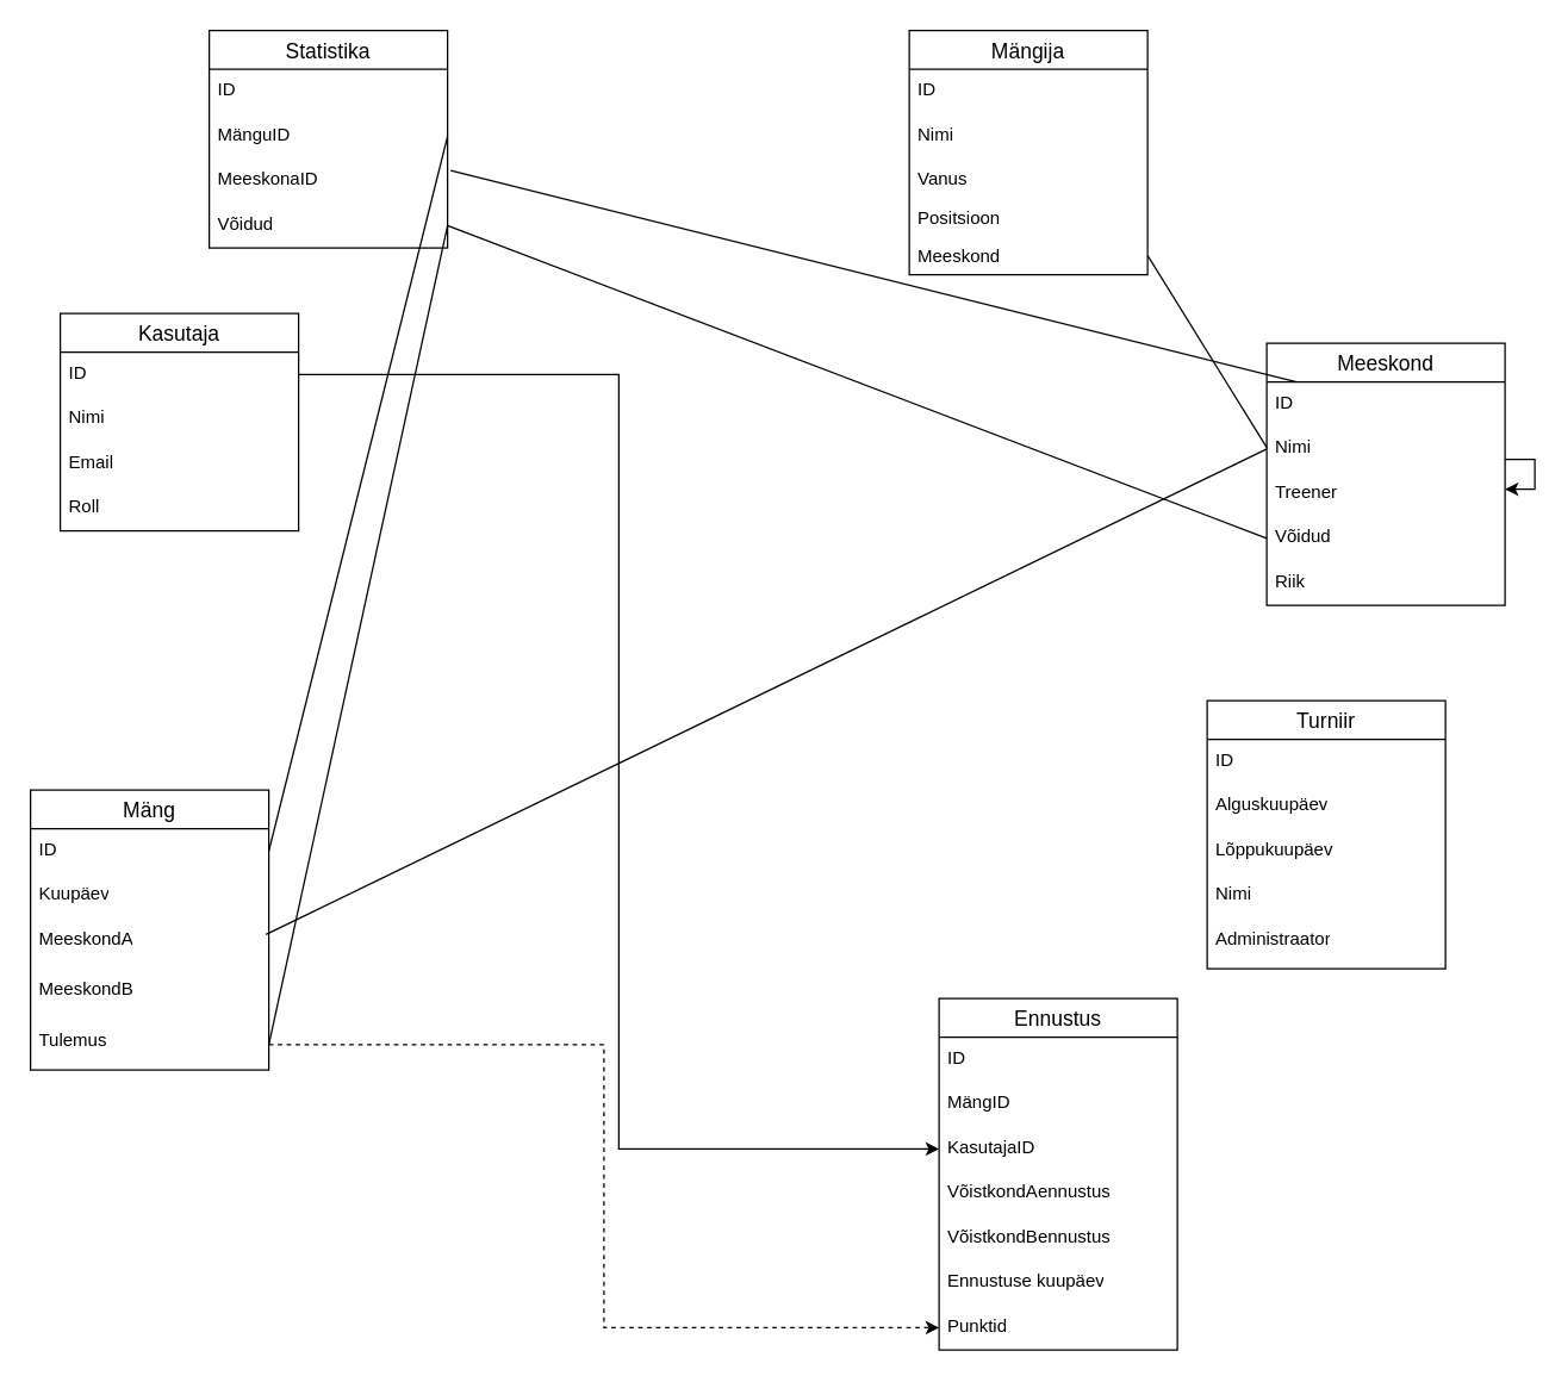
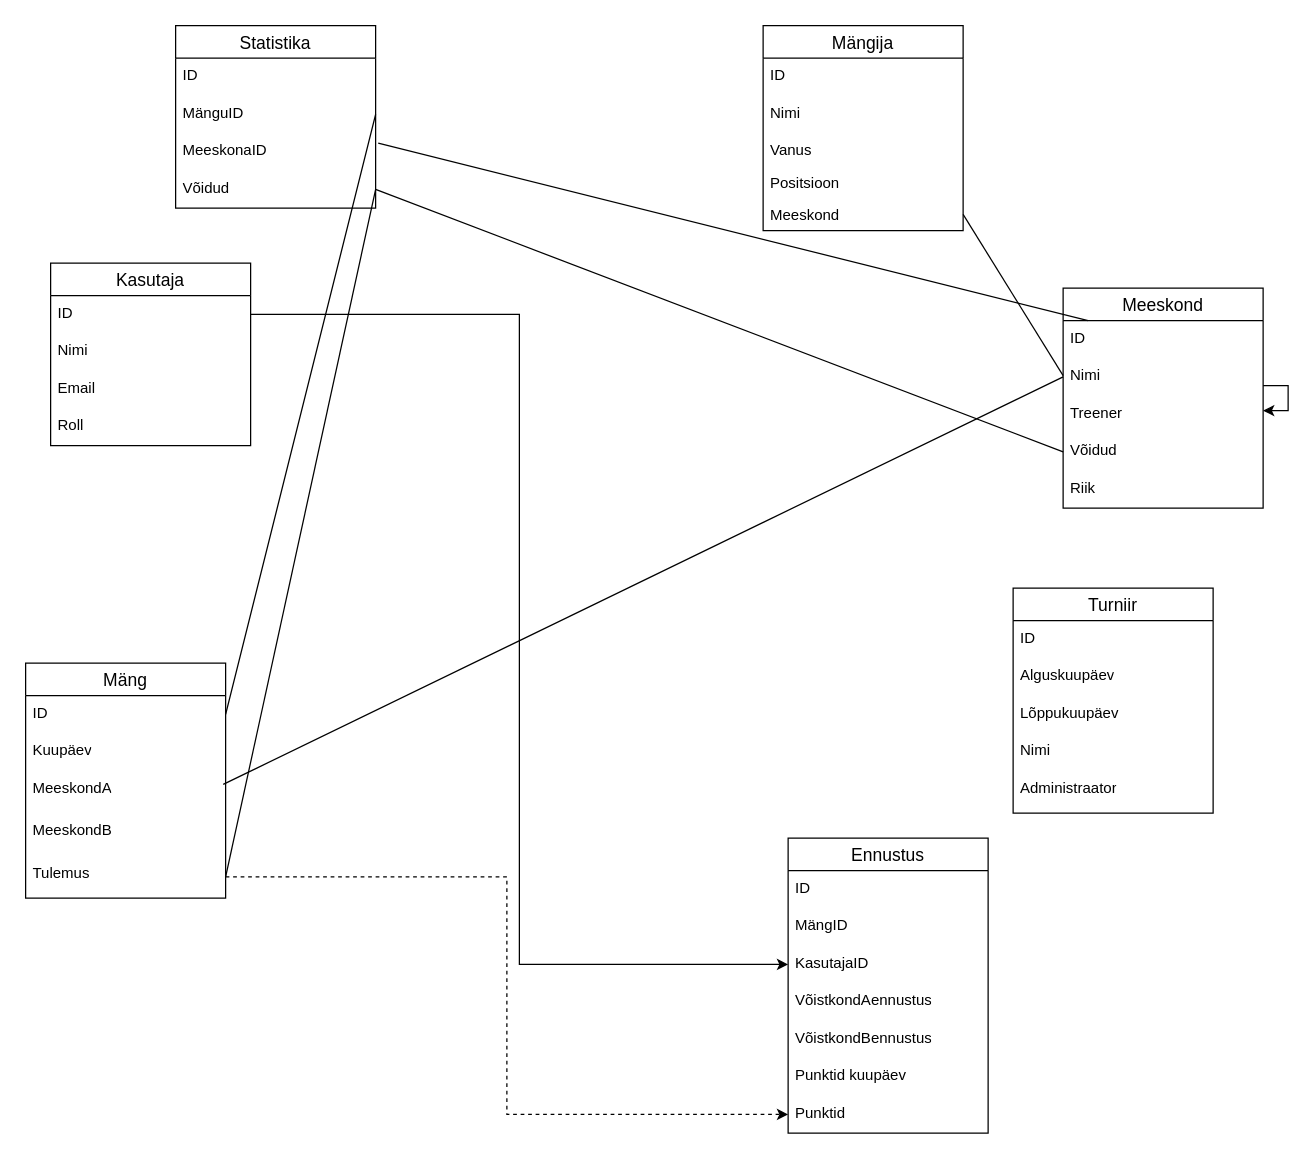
  <mxCell id="0" />
  <mxCell id="1" parent="0" />
  <mxCell id="2" value="Mängija" style="swimlane;fontStyle=0;childLayout=stackLayout;horizontal=1;startSize=26;horizontalStack=0;resizeParent=1;resizeParentMax=0;resizeLast=0;collapsible=1;marginBottom=0;align=center;fontSize=14;" vertex="1" parent="1"><mxGeometry x="610" y="20" width="160" height="164" as="geometry" /></mxCell>
  <mxCell id="3" value="ID" style="text;strokeColor=none;fillColor=none;spacingLeft=4;spacingRight=4;overflow=hidden;rotatable=0;points=[[0,0.5],[1,0.5]];portConstraint=eastwest;fontSize=12;whiteSpace=wrap;html=1;" vertex="1" parent="2"><mxGeometry y="26" width="160" height="30" as="geometry" /></mxCell>
  <mxCell id="4" value="Nimi" style="text;strokeColor=none;fillColor=none;spacingLeft=4;spacingRight=4;overflow=hidden;rotatable=0;points=[[0,0.5],[1,0.5]];portConstraint=eastwest;fontSize=12;whiteSpace=wrap;html=1;" vertex="1" parent="2"><mxGeometry y="56" width="160" height="30" as="geometry" /></mxCell>
  <mxCell id="5" value="Vanus" style="text;strokeColor=none;fillColor=none;spacingLeft=4;spacingRight=4;overflow=hidden;rotatable=0;points=[[0,0.5],[1,0.5]];portConstraint=eastwest;fontSize=12;whiteSpace=wrap;html=1;" vertex="1" parent="2"><mxGeometry y="86" width="160" height="26" as="geometry" /></mxCell>
  <mxCell id="6" value="Positsioon" style="text;strokeColor=none;fillColor=none;spacingLeft=4;spacingRight=4;overflow=hidden;rotatable=0;points=[[0,0.5],[1,0.5]];portConstraint=eastwest;fontSize=12;whiteSpace=wrap;html=1;" vertex="1" parent="2"><mxGeometry y="112" width="160" height="26" as="geometry" /></mxCell>
  <mxCell id="7" value="Meeskond" style="text;strokeColor=none;fillColor=none;spacingLeft=4;spacingRight=4;overflow=hidden;rotatable=0;points=[[0,0.5],[1,0.5]];portConstraint=eastwest;fontSize=12;whiteSpace=wrap;html=1;" vertex="1" parent="2"><mxGeometry y="138" width="160" height="26" as="geometry" /></mxCell>
  <mxCell id="8" value="Meeskond" style="swimlane;fontStyle=0;childLayout=stackLayout;horizontal=1;startSize=26;horizontalStack=0;resizeParent=1;resizeParentMax=0;resizeLast=0;collapsible=1;marginBottom=0;align=center;fontSize=14;" vertex="1" parent="1"><mxGeometry x="850" y="230" width="160" height="176" as="geometry" /></mxCell>
  <mxCell id="9" value="ID" style="text;strokeColor=none;fillColor=none;spacingLeft=4;spacingRight=4;overflow=hidden;rotatable=0;points=[[0,0.5],[1,0.5]];portConstraint=eastwest;fontSize=12;whiteSpace=wrap;html=1;" vertex="1" parent="8"><mxGeometry y="26" width="160" height="30" as="geometry" /></mxCell>
  <mxCell id="10" value="Nimi" style="text;strokeColor=none;fillColor=none;spacingLeft=4;spacingRight=4;overflow=hidden;rotatable=0;points=[[0,0.5],[1,0.5]];portConstraint=eastwest;fontSize=12;whiteSpace=wrap;html=1;" vertex="1" parent="8"><mxGeometry y="56" width="160" height="30" as="geometry" /></mxCell>
  <mxCell id="11" value="Treener" style="text;strokeColor=none;fillColor=none;spacingLeft=4;spacingRight=4;overflow=hidden;rotatable=0;points=[[0,0.5],[1,0.5]];portConstraint=eastwest;fontSize=12;whiteSpace=wrap;html=1;" vertex="1" parent="8"><mxGeometry y="86" width="160" height="30" as="geometry" /></mxCell>
  <mxCell id="12" value="Võidud" style="text;strokeColor=none;fillColor=none;spacingLeft=4;spacingRight=4;overflow=hidden;rotatable=0;points=[[0,0.5],[1,0.5]];portConstraint=eastwest;fontSize=12;whiteSpace=wrap;html=1;" vertex="1" parent="8"><mxGeometry y="116" width="160" height="30" as="geometry" /></mxCell>
  <mxCell id="13" value="Riik" style="text;strokeColor=none;fillColor=none;spacingLeft=4;spacingRight=4;overflow=hidden;rotatable=0;points=[[0,0.5],[1,0.5]];portConstraint=eastwest;fontSize=12;whiteSpace=wrap;html=1;" vertex="1" parent="8"><mxGeometry y="146" width="160" height="30" as="geometry" /></mxCell>
  <mxCell id="14" value="Statistika" style="swimlane;fontStyle=0;childLayout=stackLayout;horizontal=1;startSize=26;horizontalStack=0;resizeParent=1;resizeParentMax=0;resizeLast=0;collapsible=1;marginBottom=0;align=center;fontSize=14;" vertex="1" parent="1"><mxGeometry x="140" y="20" width="160" height="146" as="geometry" /></mxCell>
  <mxCell id="15" value="ID" style="text;strokeColor=none;fillColor=none;spacingLeft=4;spacingRight=4;overflow=hidden;rotatable=0;points=[[0,0.5],[1,0.5]];portConstraint=eastwest;fontSize=12;whiteSpace=wrap;html=1;" vertex="1" parent="14"><mxGeometry y="26" width="160" height="30" as="geometry" /></mxCell>
  <mxCell id="16" value="MänguID" style="text;strokeColor=none;fillColor=none;spacingLeft=4;spacingRight=4;overflow=hidden;rotatable=0;points=[[0,0.5],[1,0.5]];portConstraint=eastwest;fontSize=12;whiteSpace=wrap;html=1;" vertex="1" parent="14"><mxGeometry y="56" width="160" height="30" as="geometry" /></mxCell>
  <mxCell id="17" value="MeeskonaID" style="text;strokeColor=none;fillColor=none;spacingLeft=4;spacingRight=4;overflow=hidden;rotatable=0;points=[[0,0.5],[1,0.5]];portConstraint=eastwest;fontSize=12;whiteSpace=wrap;html=1;" vertex="1" parent="14"><mxGeometry y="86" width="160" height="30" as="geometry" /></mxCell>
  <mxCell id="18" value="Võidud" style="text;strokeColor=none;fillColor=none;spacingLeft=4;spacingRight=4;overflow=hidden;rotatable=0;points=[[0,0.5],[1,0.5]];portConstraint=eastwest;fontSize=12;whiteSpace=wrap;html=1;" vertex="1" parent="14"><mxGeometry y="116" width="160" height="30" as="geometry" /></mxCell>
  <mxCell id="19" value="Mäng" style="swimlane;fontStyle=0;childLayout=stackLayout;horizontal=1;startSize=26;horizontalStack=0;resizeParent=1;resizeParentMax=0;resizeLast=0;collapsible=1;marginBottom=0;align=center;fontSize=14;" vertex="1" parent="1"><mxGeometry x="20" y="530" width="160" height="188" as="geometry" /></mxCell>
  <mxCell id="20" value="ID" style="text;strokeColor=none;fillColor=none;spacingLeft=4;spacingRight=4;overflow=hidden;rotatable=0;points=[[0,0.5],[1,0.5]];portConstraint=eastwest;fontSize=12;whiteSpace=wrap;html=1;" vertex="1" parent="19"><mxGeometry y="26" width="160" height="30" as="geometry" /></mxCell>
  <mxCell id="21" value="Kuupäev" style="text;strokeColor=none;fillColor=none;spacingLeft=4;spacingRight=4;overflow=hidden;rotatable=0;points=[[0,0.5],[1,0.5]];portConstraint=eastwest;fontSize=12;whiteSpace=wrap;html=1;" vertex="1" parent="19"><mxGeometry y="56" width="160" height="30" as="geometry" /></mxCell>
  <mxCell id="22" value="MeeskondA" style="text;strokeColor=none;fillColor=none;spacingLeft=4;spacingRight=4;overflow=hidden;rotatable=0;points=[[0,0.5],[1,0.5]];portConstraint=eastwest;fontSize=12;whiteSpace=wrap;html=1;" vertex="1" parent="19"><mxGeometry y="86" width="160" height="34" as="geometry" /></mxCell>
  <mxCell id="23" value="MeeskondB" style="text;strokeColor=none;fillColor=none;spacingLeft=4;spacingRight=4;overflow=hidden;rotatable=0;points=[[0,0.5],[1,0.5]];portConstraint=eastwest;fontSize=12;whiteSpace=wrap;html=1;" vertex="1" parent="19"><mxGeometry y="120" width="160" height="34" as="geometry" /></mxCell>
  <mxCell id="24" value="Tulemus" style="text;strokeColor=none;fillColor=none;spacingLeft=4;spacingRight=4;overflow=hidden;rotatable=0;points=[[0,0.5],[1,0.5]];portConstraint=eastwest;fontSize=12;whiteSpace=wrap;html=1;" vertex="1" parent="19"><mxGeometry y="154" width="160" height="34" as="geometry" /></mxCell>
  <mxCell id="25" value="" style="endArrow=none;html=1;rounded=0;entryX=0;entryY=0.5;entryDx=0;entryDy=0;exitX=0.988;exitY=0.324;exitDx=0;exitDy=0;exitPerimeter=0;" edge="1" parent="1" source="22" target="10"><mxGeometry width="50" height="50" relative="1" as="geometry"><mxPoint x="470" y="276" as="sourcePoint" /><mxPoint x="520" y="226" as="targetPoint" /></mxGeometry></mxCell>
  <mxCell id="26" value="" style="endArrow=none;html=1;rounded=0;entryX=1.013;entryY=0.267;entryDx=0;entryDy=0;entryPerimeter=0;" edge="1" parent="1" source="9" target="17"><mxGeometry width="50" height="50" relative="1" as="geometry"><mxPoint x="380" y="300" as="sourcePoint" /><mxPoint x="430" y="250" as="targetPoint" /></mxGeometry></mxCell>
  <mxCell id="27" value="" style="endArrow=none;html=1;rounded=0;entryX=0;entryY=0.5;entryDx=0;entryDy=0;exitX=1;exitY=0.5;exitDx=0;exitDy=0;" edge="1" parent="1" source="18" target="12"><mxGeometry width="50" height="50" relative="1" as="geometry"><mxPoint x="230" y="326" as="sourcePoint" /><mxPoint x="492" y="90" as="targetPoint" /></mxGeometry></mxCell>
  <mxCell id="28" value="" style="endArrow=none;html=1;rounded=0;entryX=1;entryY=0.5;entryDx=0;entryDy=0;exitX=1;exitY=0.5;exitDx=0;exitDy=0;" edge="1" parent="1" source="20" target="16"><mxGeometry width="50" height="50" relative="1" as="geometry"><mxPoint x="338" y="477" as="sourcePoint" /><mxPoint x="600" y="241" as="targetPoint" /></mxGeometry></mxCell>
  <mxCell id="29" value="" style="endArrow=none;html=1;rounded=0;exitX=1;exitY=0.5;exitDx=0;exitDy=0;" edge="1" parent="1" source="7"><mxGeometry width="50" height="50" relative="1" as="geometry"><mxPoint x="435" y="621" as="sourcePoint" /><mxPoint x="850" y="300" as="targetPoint" /></mxGeometry></mxCell>
  <mxCell id="30" value="" style="endArrow=none;html=1;rounded=0;entryX=1;entryY=0.5;entryDx=0;entryDy=0;exitX=1;exitY=0.5;exitDx=0;exitDy=0;" edge="1" parent="1" source="24" target="18"><mxGeometry width="50" height="50" relative="1" as="geometry"><mxPoint x="290" y="586" as="sourcePoint" /><mxPoint x="552" y="350" as="targetPoint" /></mxGeometry></mxCell>
  <mxCell id="31" value="Turniir" style="swimlane;fontStyle=0;childLayout=stackLayout;horizontal=1;startSize=26;horizontalStack=0;resizeParent=1;resizeParentMax=0;resizeLast=0;collapsible=1;marginBottom=0;align=center;fontSize=14;" vertex="1" parent="1"><mxGeometry x="810" y="470" width="160" height="180" as="geometry" /></mxCell>
  <mxCell id="32" value="ID" style="text;strokeColor=none;fillColor=none;spacingLeft=4;spacingRight=4;overflow=hidden;rotatable=0;points=[[0,0.5],[1,0.5]];portConstraint=eastwest;fontSize=12;whiteSpace=wrap;html=1;" vertex="1" parent="31"><mxGeometry y="26" width="160" height="30" as="geometry" /></mxCell>
  <mxCell id="33" value="Alguskuupäev" style="text;strokeColor=none;fillColor=none;spacingLeft=4;spacingRight=4;overflow=hidden;rotatable=0;points=[[0,0.5],[1,0.5]];portConstraint=eastwest;fontSize=12;whiteSpace=wrap;html=1;" vertex="1" parent="31"><mxGeometry y="56" width="160" height="30" as="geometry" /></mxCell>
  <mxCell id="34" value="Lõppukuupäev" style="text;strokeColor=none;fillColor=none;spacingLeft=4;spacingRight=4;overflow=hidden;rotatable=0;points=[[0,0.5],[1,0.5]];portConstraint=eastwest;fontSize=12;whiteSpace=wrap;html=1;" vertex="1" parent="31"><mxGeometry y="86" width="160" height="30" as="geometry" /></mxCell>
  <mxCell id="35" value="Nimi " style="text;strokeColor=none;fillColor=none;spacingLeft=4;spacingRight=4;overflow=hidden;rotatable=0;points=[[0,0.5],[1,0.5]];portConstraint=eastwest;fontSize=12;whiteSpace=wrap;html=1;" vertex="1" parent="31"><mxGeometry y="116" width="160" height="30" as="geometry" /></mxCell>
  <mxCell id="36" value="Administraator " style="text;strokeColor=none;fillColor=none;spacingLeft=4;spacingRight=4;overflow=hidden;rotatable=0;points=[[0,0.5],[1,0.5]];portConstraint=eastwest;fontSize=12;whiteSpace=wrap;html=1;" vertex="1" parent="31"><mxGeometry y="146" width="160" height="34" as="geometry" /></mxCell>
  <mxCell id="37" value="Kasutaja" style="swimlane;fontStyle=0;childLayout=stackLayout;horizontal=1;startSize=26;horizontalStack=0;resizeParent=1;resizeParentMax=0;resizeLast=0;collapsible=1;marginBottom=0;align=center;fontSize=14;" vertex="1" parent="1"><mxGeometry x="40" y="210" width="160" height="146" as="geometry" /></mxCell>
  <mxCell id="38" value="ID" style="text;strokeColor=none;fillColor=none;spacingLeft=4;spacingRight=4;overflow=hidden;rotatable=0;points=[[0,0.5],[1,0.5]];portConstraint=eastwest;fontSize=12;whiteSpace=wrap;html=1;" vertex="1" parent="37"><mxGeometry y="26" width="160" height="30" as="geometry" /></mxCell>
  <mxCell id="39" value="Nimi" style="text;strokeColor=none;fillColor=none;spacingLeft=4;spacingRight=4;overflow=hidden;rotatable=0;points=[[0,0.5],[1,0.5]];portConstraint=eastwest;fontSize=12;whiteSpace=wrap;html=1;" vertex="1" parent="37"><mxGeometry y="56" width="160" height="30" as="geometry" /></mxCell>
  <mxCell id="40" value="Email" style="text;strokeColor=none;fillColor=none;spacingLeft=4;spacingRight=4;overflow=hidden;rotatable=0;points=[[0,0.5],[1,0.5]];portConstraint=eastwest;fontSize=12;whiteSpace=wrap;html=1;" vertex="1" parent="37"><mxGeometry y="86" width="160" height="30" as="geometry" /></mxCell>
  <mxCell id="41" value="Roll" style="text;strokeColor=none;fillColor=none;spacingLeft=4;spacingRight=4;overflow=hidden;rotatable=0;points=[[0,0.5],[1,0.5]];portConstraint=eastwest;fontSize=12;whiteSpace=wrap;html=1;" vertex="1" parent="37"><mxGeometry y="116" width="160" height="30" as="geometry" /></mxCell>
  <mxCell id="42" value="Ennustus" style="swimlane;fontStyle=0;childLayout=stackLayout;horizontal=1;startSize=26;horizontalStack=0;resizeParent=1;resizeParentMax=0;resizeLast=0;collapsible=1;marginBottom=0;align=center;fontSize=14;" vertex="1" parent="1"><mxGeometry x="630" y="670" width="160" height="236" as="geometry" /></mxCell>
  <mxCell id="43" value="ID" style="text;strokeColor=none;fillColor=none;spacingLeft=4;spacingRight=4;overflow=hidden;rotatable=0;points=[[0,0.5],[1,0.5]];portConstraint=eastwest;fontSize=12;whiteSpace=wrap;html=1;" vertex="1" parent="42"><mxGeometry y="26" width="160" height="30" as="geometry" /></mxCell>
  <mxCell id="44" value="MängID " style="text;strokeColor=none;fillColor=none;spacingLeft=4;spacingRight=4;overflow=hidden;rotatable=0;points=[[0,0.5],[1,0.5]];portConstraint=eastwest;fontSize=12;whiteSpace=wrap;html=1;" vertex="1" parent="42"><mxGeometry y="56" width="160" height="30" as="geometry" /></mxCell>
  <mxCell id="45" value="KasutajaID " style="text;strokeColor=none;fillColor=none;spacingLeft=4;spacingRight=4;overflow=hidden;rotatable=0;points=[[0,0.5],[1,0.5]];portConstraint=eastwest;fontSize=12;whiteSpace=wrap;html=1;" vertex="1" parent="42"><mxGeometry y="86" width="160" height="30" as="geometry" /></mxCell>
  <mxCell id="46" value="VõistkondAennustus " style="text;strokeColor=none;fillColor=none;spacingLeft=4;spacingRight=4;overflow=hidden;rotatable=0;points=[[0,0.5],[1,0.5]];portConstraint=eastwest;fontSize=12;whiteSpace=wrap;html=1;" vertex="1" parent="42"><mxGeometry y="116" width="160" height="30" as="geometry" /></mxCell>
  <mxCell id="47" value="VõistkondBennustus " style="text;strokeColor=none;fillColor=none;spacingLeft=4;spacingRight=4;overflow=hidden;rotatable=0;points=[[0,0.5],[1,0.5]];portConstraint=eastwest;fontSize=12;whiteSpace=wrap;html=1;" vertex="1" parent="42"><mxGeometry y="146" width="160" height="30" as="geometry" /></mxCell>
- <mxCell id="48" value="Ennustuse kuupäev " style="text;strokeColor=none;fillColor=none;spacingLeft=4;spacingRight=4;overflow=hidden;rotatable=0;points=[[0,0.5],[1,0.5]];portConstraint=eastwest;fontSize=12;whiteSpace=wrap;html=1;" vertex="1" parent="42"><mxGeometry y="176" width="160" height="30" as="geometry" /></mxCell>
+ <mxCell id="48" value="Punktid kuupäev " style="text;strokeColor=none;fillColor=none;spacingLeft=4;spacingRight=4;overflow=hidden;rotatable=0;points=[[0,0.5],[1,0.5]];portConstraint=eastwest;fontSize=12;whiteSpace=wrap;html=1;" vertex="1" parent="42"><mxGeometry y="176" width="160" height="30" as="geometry" /></mxCell>
  <mxCell id="49" value="Punktid  " style="text;strokeColor=none;fillColor=none;spacingLeft=4;spacingRight=4;overflow=hidden;rotatable=0;points=[[0,0.5],[1,0.5]];portConstraint=eastwest;fontSize=12;whiteSpace=wrap;html=1;" vertex="1" parent="42"><mxGeometry y="206" width="160" height="30" as="geometry" /></mxCell>
  <mxCell id="50" style="edgeStyle=orthogonalEdgeStyle;rounded=0;orthogonalLoop=1;jettySize=auto;html=1;exitX=1;exitY=0.5;exitDx=0;exitDy=0;entryX=0;entryY=0.5;entryDx=0;entryDy=0;" edge="1" parent="1" source="38" target="45"><mxGeometry relative="1" as="geometry" /></mxCell>
  <mxCell id="51" style="edgeStyle=orthogonalEdgeStyle;rounded=0;orthogonalLoop=1;jettySize=auto;html=1;dashed=1;" edge="1" parent="1" source="24" target="49"><mxGeometry relative="1" as="geometry" /></mxCell>
  <mxCell id="52" style="edgeStyle=orthogonalEdgeStyle;rounded=0;orthogonalLoop=1;jettySize=auto;html=1;" edge="1" parent="1" source="8" target="8"><mxGeometry relative="1" as="geometry" /></mxCell>
